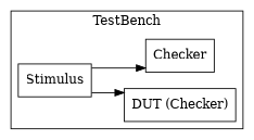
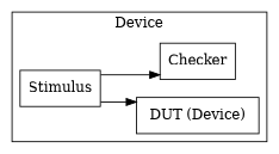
  digraph {
    fontname="DejaVu Serif"
    rankdir=LR
    splines=ortho
    node [fontname="DejaVu Serif" shape=box]
    edge [fontname="DejaVu Serif"]
    n1 [label=Stimulus]
-   n2 [label="DUT (Checker)"]
+   n2 [label="DUT (Device)"]
    n3 [label=Checker]
    subgraph cluster_1 {
-     label=TestBench
+     label=Device
      n1
      n2
      n3
    }
    n1 -> n2
    n1 -> n3
  }
